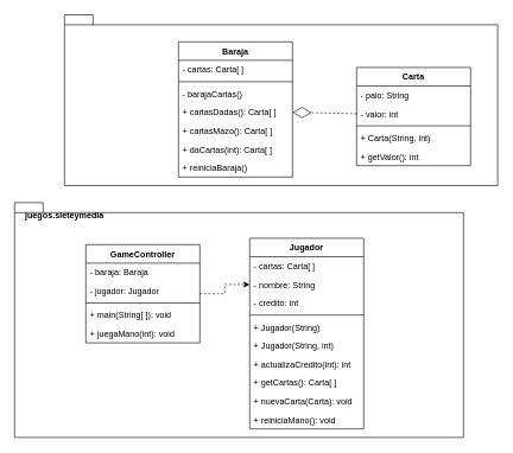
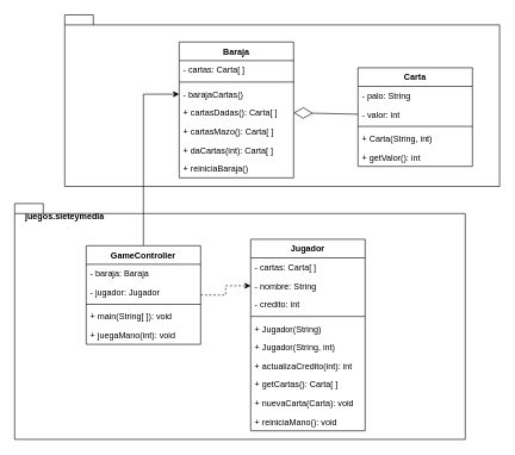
  <mxCell id="0" />
  <mxCell id="1" parent="0" />
  <mxCell id="2" value="" style="shape=folder;fontStyle=1;spacingTop=10;tabWidth=40;tabHeight=14;tabPosition=left;html=1;" parent="1" vertex="1"><mxGeometry x="90" y="20" width="608" height="240" as="geometry" /></mxCell>
  <mxCell id="3" value="" style="shape=folder;fontStyle=1;spacingTop=10;tabWidth=40;tabHeight=14;tabPosition=left;html=1;" parent="1" vertex="1"><mxGeometry x="20" y="284" width="630" height="330" as="geometry" /></mxCell>
  <mxCell id="4" value="Baraja" style="swimlane;fontStyle=1;align=center;verticalAlign=top;childLayout=stackLayout;horizontal=1;startSize=26;horizontalStack=0;resizeParent=1;resizeParentMax=0;resizeLast=0;collapsible=1;marginBottom=0;" parent="1" vertex="1"><mxGeometry x="250" y="58" width="160" height="190" as="geometry"><mxRectangle x="210" y="150" width="70" height="26" as="alternateBounds" /></mxGeometry></mxCell>
  <mxCell id="5" value="- cartas: Carta[ ]" style="text;strokeColor=none;fillColor=none;align=left;verticalAlign=top;spacingLeft=4;spacingRight=4;overflow=hidden;rotatable=0;points=[[0,0.5],[1,0.5]];portConstraint=eastwest;" parent="4" vertex="1"><mxGeometry y="26" width="160" height="26" as="geometry" /></mxCell>
  <mxCell id="6" value="" style="line;strokeWidth=1;fillColor=none;align=left;verticalAlign=middle;spacingTop=-1;spacingLeft=3;spacingRight=3;rotatable=0;labelPosition=right;points=[];portConstraint=eastwest;" parent="4" vertex="1"><mxGeometry y="52" width="160" height="8" as="geometry" /></mxCell>
  <mxCell id="7" value="- barajaCartas()" style="text;strokeColor=none;fillColor=none;align=left;verticalAlign=top;spacingLeft=4;spacingRight=4;overflow=hidden;rotatable=0;points=[[0,0.5],[1,0.5]];portConstraint=eastwest;" parent="4" vertex="1"><mxGeometry y="60" width="160" height="26" as="geometry" /></mxCell>
  <mxCell id="8" value="+ cartasDadas(): Carta[ ]" style="text;strokeColor=none;fillColor=none;align=left;verticalAlign=top;spacingLeft=4;spacingRight=4;overflow=hidden;rotatable=0;points=[[0,0.5],[1,0.5]];portConstraint=eastwest;" parent="4" vertex="1"><mxGeometry y="86" width="160" height="26" as="geometry" /></mxCell>
  <mxCell id="9" value="+ cartasMazo(): Carta[ ]" style="text;strokeColor=none;fillColor=none;align=left;verticalAlign=top;spacingLeft=4;spacingRight=4;overflow=hidden;rotatable=0;points=[[0,0.5],[1,0.5]];portConstraint=eastwest;" parent="4" vertex="1"><mxGeometry y="112" width="160" height="26" as="geometry" /></mxCell>
  <mxCell id="10" value="+ daCartas(int): Carta[ ]" style="text;strokeColor=none;fillColor=none;align=left;verticalAlign=top;spacingLeft=4;spacingRight=4;overflow=hidden;rotatable=0;points=[[0,0.5],[1,0.5]];portConstraint=eastwest;" parent="4" vertex="1"><mxGeometry y="138" width="160" height="26" as="geometry" /></mxCell>
  <mxCell id="11" value="+ reiniciaBaraja()" style="text;strokeColor=none;fillColor=none;align=left;verticalAlign=top;spacingLeft=4;spacingRight=4;overflow=hidden;rotatable=0;points=[[0,0.5],[1,0.5]];portConstraint=eastwest;" parent="4" vertex="1"><mxGeometry y="164" width="160" height="26" as="geometry" /></mxCell>
  <mxCell id="12" value="Carta" style="swimlane;fontStyle=1;align=center;verticalAlign=top;childLayout=stackLayout;horizontal=1;startSize=26;horizontalStack=0;resizeParent=1;resizeParentMax=0;resizeLast=0;collapsible=1;marginBottom=0;" parent="1" vertex="1"><mxGeometry x="500" y="94" width="160" height="138" as="geometry" /></mxCell>
  <mxCell id="13" value="- palo: String" style="text;strokeColor=none;fillColor=none;align=left;verticalAlign=top;spacingLeft=4;spacingRight=4;overflow=hidden;rotatable=0;points=[[0,0.5],[1,0.5]];portConstraint=eastwest;" parent="12" vertex="1"><mxGeometry y="26" width="160" height="26" as="geometry" /></mxCell>
  <mxCell id="14" value="- valor: int" style="text;strokeColor=none;fillColor=none;align=left;verticalAlign=top;spacingLeft=4;spacingRight=4;overflow=hidden;rotatable=0;points=[[0,0.5],[1,0.5]];portConstraint=eastwest;" parent="12" vertex="1"><mxGeometry y="52" width="160" height="26" as="geometry" /></mxCell>
  <mxCell id="15" value="" style="line;strokeWidth=1;fillColor=none;align=left;verticalAlign=middle;spacingTop=-1;spacingLeft=3;spacingRight=3;rotatable=0;labelPosition=right;points=[];portConstraint=eastwest;" parent="12" vertex="1"><mxGeometry y="78" width="160" height="8" as="geometry" /></mxCell>
  <mxCell id="16" value="+ Carta(String, int)" style="text;strokeColor=none;fillColor=none;align=left;verticalAlign=top;spacingLeft=4;spacingRight=4;overflow=hidden;rotatable=0;points=[[0,0.5],[1,0.5]];portConstraint=eastwest;" parent="12" vertex="1"><mxGeometry y="86" width="160" height="26" as="geometry" /></mxCell>
  <mxCell id="17" value="+ getValor(): int" style="text;strokeColor=none;fillColor=none;align=left;verticalAlign=top;spacingLeft=4;spacingRight=4;overflow=hidden;rotatable=0;points=[[0,0.5],[1,0.5]];portConstraint=eastwest;" parent="12" vertex="1"><mxGeometry y="112" width="160" height="26" as="geometry" /></mxCell>
+ <mxCell id="18" style="edgeStyle=orthogonalEdgeStyle;rounded=0;orthogonalLoop=1;jettySize=auto;html=1;exitX=0.5;exitY=0;exitDx=0;exitDy=0;" parent="1" source="20" target="7" edge="1"><mxGeometry relative="1" as="geometry" /></mxCell>
  <mxCell id="19" style="edgeStyle=orthogonalEdgeStyle;rounded=0;orthogonalLoop=1;jettySize=auto;html=1;entryX=0;entryY=0.5;entryDx=0;entryDy=0;dashed=1;" parent="1" source="20" target="29" edge="1"><mxGeometry relative="1" as="geometry" /></mxCell>
  <mxCell id="20" value="GameController" style="swimlane;fontStyle=1;align=center;verticalAlign=top;childLayout=stackLayout;horizontal=1;startSize=26;horizontalStack=0;resizeParent=1;resizeParentMax=0;resizeLast=0;collapsible=1;marginBottom=0;" parent="1" vertex="1"><mxGeometry x="120" y="343" width="160" height="138" as="geometry" /></mxCell>
  <mxCell id="21" value="- baraja: Baraja" style="text;strokeColor=none;fillColor=none;align=left;verticalAlign=top;spacingLeft=4;spacingRight=4;overflow=hidden;rotatable=0;points=[[0,0.5],[1,0.5]];portConstraint=eastwest;" parent="20" vertex="1"><mxGeometry y="26" width="160" height="26" as="geometry" /></mxCell>
  <mxCell id="22" value="- jugador: Jugador" style="text;strokeColor=none;fillColor=none;align=left;verticalAlign=top;spacingLeft=4;spacingRight=4;overflow=hidden;rotatable=0;points=[[0,0.5],[1,0.5]];portConstraint=eastwest;" parent="20" vertex="1"><mxGeometry y="52" width="160" height="26" as="geometry" /></mxCell>
  <mxCell id="23" value="" style="line;strokeWidth=1;fillColor=none;align=left;verticalAlign=middle;spacingTop=-1;spacingLeft=3;spacingRight=3;rotatable=0;labelPosition=right;points=[];portConstraint=eastwest;" parent="20" vertex="1"><mxGeometry y="78" width="160" height="8" as="geometry" /></mxCell>
  <mxCell id="24" value="+ main(String[ ]): void" style="text;strokeColor=none;fillColor=none;align=left;verticalAlign=top;spacingLeft=4;spacingRight=4;overflow=hidden;rotatable=0;points=[[0,0.5],[1,0.5]];portConstraint=eastwest;" parent="20" vertex="1"><mxGeometry y="86" width="160" height="26" as="geometry" /></mxCell>
  <mxCell id="25" value="+ juegaMano(int): void" style="text;strokeColor=none;fillColor=none;align=left;verticalAlign=top;spacingLeft=4;spacingRight=4;overflow=hidden;rotatable=0;points=[[0,0.5],[1,0.5]];portConstraint=eastwest;" vertex="1" parent="20"><mxGeometry y="112" width="160" height="26" as="geometry" /></mxCell>
- <mxCell id="26" value="" style="endArrow=diamondThin;endFill=0;endSize=24;html=1;entryX=1;entryY=0.5;entryDx=0;entryDy=0;exitX=0;exitY=0.5;exitDx=0;exitDy=0;dashed=1;" parent="1" source="14" target="8" edge="1"><mxGeometry width="160" relative="1" as="geometry"><mxPoint x="600" y="84" as="sourcePoint" /><mxPoint x="760" y="84" as="targetPoint" /></mxGeometry></mxCell>
+ <mxCell id="26" value="" style="endArrow=diamondThin;endFill=0;endSize=24;html=1;entryX=1;entryY=0.5;entryDx=0;entryDy=0;exitX=0;exitY=0.5;exitDx=0;exitDy=0;" parent="1" source="14" target="8" edge="1"><mxGeometry width="160" relative="1" as="geometry"><mxPoint x="600" y="84" as="sourcePoint" /><mxPoint x="760" y="84" as="targetPoint" /></mxGeometry></mxCell>
  <mxCell id="27" value="Jugador" style="swimlane;fontStyle=1;align=center;verticalAlign=top;childLayout=stackLayout;horizontal=1;startSize=26;horizontalStack=0;resizeParent=1;resizeParentMax=0;resizeLast=0;collapsible=1;marginBottom=0;" parent="1" vertex="1"><mxGeometry x="350" y="334" width="160" height="268" as="geometry" /></mxCell>
  <mxCell id="28" value="- cartas: Carta[ ]" style="text;strokeColor=none;fillColor=none;align=left;verticalAlign=top;spacingLeft=4;spacingRight=4;overflow=hidden;rotatable=0;points=[[0,0.5],[1,0.5]];portConstraint=eastwest;" parent="27" vertex="1"><mxGeometry y="26" width="160" height="26" as="geometry" /></mxCell>
  <mxCell id="29" value="- nombre: String" style="text;strokeColor=none;fillColor=none;align=left;verticalAlign=top;spacingLeft=4;spacingRight=4;overflow=hidden;rotatable=0;points=[[0,0.5],[1,0.5]];portConstraint=eastwest;" parent="27" vertex="1"><mxGeometry y="52" width="160" height="26" as="geometry" /></mxCell>
  <mxCell id="30" value="- credito: int" style="text;strokeColor=none;fillColor=none;align=left;verticalAlign=top;spacingLeft=4;spacingRight=4;overflow=hidden;rotatable=0;points=[[0,0.5],[1,0.5]];portConstraint=eastwest;" parent="27" vertex="1"><mxGeometry y="78" width="160" height="26" as="geometry" /></mxCell>
  <mxCell id="31" value="" style="line;strokeWidth=1;fillColor=none;align=left;verticalAlign=middle;spacingTop=-1;spacingLeft=3;spacingRight=3;rotatable=0;labelPosition=right;points=[];portConstraint=eastwest;" parent="27" vertex="1"><mxGeometry y="104" width="160" height="8" as="geometry" /></mxCell>
  <mxCell id="32" value="+ Jugador(String)" style="text;strokeColor=none;fillColor=none;align=left;verticalAlign=top;spacingLeft=4;spacingRight=4;overflow=hidden;rotatable=0;points=[[0,0.5],[1,0.5]];portConstraint=eastwest;" parent="27" vertex="1"><mxGeometry y="112" width="160" height="26" as="geometry" /></mxCell>
  <mxCell id="33" value="+ Jugador(String, int)" style="text;strokeColor=none;fillColor=none;align=left;verticalAlign=top;spacingLeft=4;spacingRight=4;overflow=hidden;rotatable=0;points=[[0,0.5],[1,0.5]];portConstraint=eastwest;" parent="27" vertex="1"><mxGeometry y="138" width="160" height="26" as="geometry" /></mxCell>
  <mxCell id="34" value="+ actualizaCredito(int): int" style="text;strokeColor=none;fillColor=none;align=left;verticalAlign=top;spacingLeft=4;spacingRight=4;overflow=hidden;rotatable=0;points=[[0,0.5],[1,0.5]];portConstraint=eastwest;" parent="27" vertex="1"><mxGeometry y="164" width="160" height="26" as="geometry" /></mxCell>
  <mxCell id="35" value="+ getCartas(): Carta[ ]" style="text;strokeColor=none;fillColor=none;align=left;verticalAlign=top;spacingLeft=4;spacingRight=4;overflow=hidden;rotatable=0;points=[[0,0.5],[1,0.5]];portConstraint=eastwest;" parent="27" vertex="1"><mxGeometry y="190" width="160" height="26" as="geometry" /></mxCell>
  <mxCell id="36" value="+ nuevaCarta(Carta): void" style="text;strokeColor=none;fillColor=none;align=left;verticalAlign=top;spacingLeft=4;spacingRight=4;overflow=hidden;rotatable=0;points=[[0,0.5],[1,0.5]];portConstraint=eastwest;" parent="27" vertex="1"><mxGeometry y="216" width="160" height="26" as="geometry" /></mxCell>
  <mxCell id="37" value="+ reiniciaMano(): void" style="text;strokeColor=none;fillColor=none;align=left;verticalAlign=top;spacingLeft=4;spacingRight=4;overflow=hidden;rotatable=0;points=[[0,0.5],[1,0.5]];portConstraint=eastwest;" parent="27" vertex="1"><mxGeometry y="242" width="160" height="26" as="geometry" /></mxCell>
  <mxCell id="38" value="juegos.sieteymedia" style="text;strokeColor=none;fillColor=none;align=left;verticalAlign=top;spacingLeft=4;spacingRight=4;overflow=hidden;rotatable=0;points=[[0,0.5],[1,0.5]];portConstraint=eastwest;fontStyle=1" parent="1" vertex="1"><mxGeometry x="29" y="289" width="120" height="26" as="geometry" /></mxCell>
